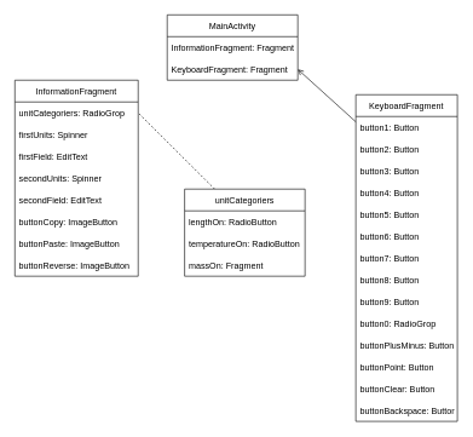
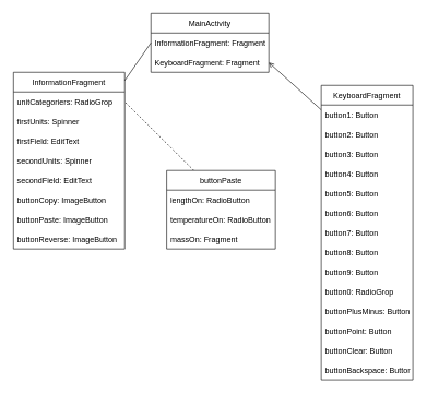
  <mxCell id="0" />
  <mxCell id="1" parent="0" />
  <mxCell id="2" value="MainActivity" style="swimlane;fontStyle=0;childLayout=stackLayout;horizontal=1;startSize=30;horizontalStack=0;resizeParent=1;resizeParentMax=0;resizeLast=0;collapsible=1;marginBottom=0;" vertex="1" parent="1"><mxGeometry x="230" y="20" width="180" height="90" as="geometry" /></mxCell>
  <mxCell id="3" value="InformationFragment: Fragment" style="text;strokeColor=none;fillColor=none;align=left;verticalAlign=middle;spacingLeft=4;spacingRight=4;overflow=hidden;points=[[0,0.5],[1,0.5]];portConstraint=eastwest;rotatable=0;" vertex="1" parent="2"><mxGeometry y="30" width="180" height="30" as="geometry" /></mxCell>
  <mxCell id="4" value="KeyboardFragment: Fragment" style="text;strokeColor=none;fillColor=none;align=left;verticalAlign=middle;spacingLeft=4;spacingRight=4;overflow=hidden;points=[[0,0.5],[1,0.5]];portConstraint=eastwest;rotatable=0;" vertex="1" parent="2"><mxGeometry y="60" width="180" height="30" as="geometry" /></mxCell>
  <mxCell id="5" value="InformationFragment" style="swimlane;fontStyle=0;childLayout=stackLayout;horizontal=1;startSize=30;horizontalStack=0;resizeParent=1;resizeParentMax=0;resizeLast=0;collapsible=1;marginBottom=0;" vertex="1" parent="1"><mxGeometry x="20" y="110" width="170" height="270" as="geometry" /></mxCell>
  <mxCell id="6" value="unitCategoriers: RadioGrop" style="text;strokeColor=none;fillColor=none;align=left;verticalAlign=middle;spacingLeft=4;spacingRight=4;overflow=hidden;points=[[0,0.5],[1,0.5]];portConstraint=eastwest;rotatable=0;" vertex="1" parent="5"><mxGeometry y="30" width="170" height="30" as="geometry" /></mxCell>
  <mxCell id="7" value="firstUnits: Spinner" style="text;strokeColor=none;fillColor=none;align=left;verticalAlign=middle;spacingLeft=4;spacingRight=4;overflow=hidden;points=[[0,0.5],[1,0.5]];portConstraint=eastwest;rotatable=0;" vertex="1" parent="5"><mxGeometry y="60" width="170" height="30" as="geometry" /></mxCell>
  <mxCell id="8" value="firstField: EditText" style="text;strokeColor=none;fillColor=none;align=left;verticalAlign=middle;spacingLeft=4;spacingRight=4;overflow=hidden;points=[[0,0.5],[1,0.5]];portConstraint=eastwest;rotatable=0;" vertex="1" parent="5"><mxGeometry y="90" width="170" height="30" as="geometry" /></mxCell>
  <mxCell id="9" value="secondUnits: Spinner" style="text;strokeColor=none;fillColor=none;align=left;verticalAlign=middle;spacingLeft=4;spacingRight=4;overflow=hidden;points=[[0,0.5],[1,0.5]];portConstraint=eastwest;rotatable=0;" vertex="1" parent="5"><mxGeometry y="120" width="170" height="30" as="geometry" /></mxCell>
  <mxCell id="10" value="secondField: EditText" style="text;strokeColor=none;fillColor=none;align=left;verticalAlign=middle;spacingLeft=4;spacingRight=4;overflow=hidden;points=[[0,0.5],[1,0.5]];portConstraint=eastwest;rotatable=0;" vertex="1" parent="5"><mxGeometry y="150" width="170" height="30" as="geometry" /></mxCell>
  <mxCell id="11" value="buttonCopy: ImageButton" style="text;strokeColor=none;fillColor=none;align=left;verticalAlign=middle;spacingLeft=4;spacingRight=4;overflow=hidden;points=[[0,0.5],[1,0.5]];portConstraint=eastwest;rotatable=0;" vertex="1" parent="5"><mxGeometry y="180" width="170" height="30" as="geometry" /></mxCell>
  <mxCell id="12" value="buttonPaste: ImageButton" style="text;strokeColor=none;fillColor=none;align=left;verticalAlign=middle;spacingLeft=4;spacingRight=4;overflow=hidden;points=[[0,0.5],[1,0.5]];portConstraint=eastwest;rotatable=0;" vertex="1" parent="5"><mxGeometry y="210" width="170" height="30" as="geometry" /></mxCell>
  <mxCell id="13" value="buttonReverse: ImageButton" style="text;strokeColor=none;fillColor=none;align=left;verticalAlign=middle;spacingLeft=4;spacingRight=4;overflow=hidden;points=[[0,0.5],[1,0.5]];portConstraint=eastwest;rotatable=0;" vertex="1" parent="5"><mxGeometry y="240" width="170" height="30" as="geometry" /></mxCell>
  <mxCell id="14" value="KeyboardFragment" style="swimlane;fontStyle=0;childLayout=stackLayout;horizontal=1;startSize=30;horizontalStack=0;resizeParent=1;resizeParentMax=0;resizeLast=0;collapsible=1;marginBottom=0;" vertex="1" parent="1"><mxGeometry x="490" y="130" width="140" height="450" as="geometry" /></mxCell>
  <mxCell id="15" value="button1: Button" style="text;strokeColor=none;fillColor=none;align=left;verticalAlign=middle;spacingLeft=4;spacingRight=4;overflow=hidden;points=[[0,0.5],[1,0.5]];portConstraint=eastwest;rotatable=0;" vertex="1" parent="14"><mxGeometry y="30" width="140" height="30" as="geometry" /></mxCell>
  <mxCell id="16" value="button2: Button" style="text;strokeColor=none;fillColor=none;align=left;verticalAlign=middle;spacingLeft=4;spacingRight=4;overflow=hidden;points=[[0,0.5],[1,0.5]];portConstraint=eastwest;rotatable=0;" vertex="1" parent="14"><mxGeometry y="60" width="140" height="30" as="geometry" /></mxCell>
  <mxCell id="17" value="button3: Button" style="text;strokeColor=none;fillColor=none;align=left;verticalAlign=middle;spacingLeft=4;spacingRight=4;overflow=hidden;points=[[0,0.5],[1,0.5]];portConstraint=eastwest;rotatable=0;" vertex="1" parent="14"><mxGeometry y="90" width="140" height="30" as="geometry" /></mxCell>
  <mxCell id="18" value="button4: Button" style="text;strokeColor=none;fillColor=none;align=left;verticalAlign=middle;spacingLeft=4;spacingRight=4;overflow=hidden;points=[[0,0.5],[1,0.5]];portConstraint=eastwest;rotatable=0;" vertex="1" parent="14"><mxGeometry y="120" width="140" height="30" as="geometry" /></mxCell>
  <mxCell id="19" value="button5: Button" style="text;strokeColor=none;fillColor=none;align=left;verticalAlign=middle;spacingLeft=4;spacingRight=4;overflow=hidden;points=[[0,0.5],[1,0.5]];portConstraint=eastwest;rotatable=0;" vertex="1" parent="14"><mxGeometry y="150" width="140" height="30" as="geometry" /></mxCell>
  <mxCell id="20" value="button6: Button" style="text;strokeColor=none;fillColor=none;align=left;verticalAlign=middle;spacingLeft=4;spacingRight=4;overflow=hidden;points=[[0,0.5],[1,0.5]];portConstraint=eastwest;rotatable=0;" vertex="1" parent="14"><mxGeometry y="180" width="140" height="30" as="geometry" /></mxCell>
  <mxCell id="21" value="button7: Button" style="text;strokeColor=none;fillColor=none;align=left;verticalAlign=middle;spacingLeft=4;spacingRight=4;overflow=hidden;points=[[0,0.5],[1,0.5]];portConstraint=eastwest;rotatable=0;" vertex="1" parent="14"><mxGeometry y="210" width="140" height="30" as="geometry" /></mxCell>
  <mxCell id="22" value="button8: Button" style="text;strokeColor=none;fillColor=none;align=left;verticalAlign=middle;spacingLeft=4;spacingRight=4;overflow=hidden;points=[[0,0.5],[1,0.5]];portConstraint=eastwest;rotatable=0;" vertex="1" parent="14"><mxGeometry y="240" width="140" height="30" as="geometry" /></mxCell>
  <mxCell id="23" value="button9: Button" style="text;strokeColor=none;fillColor=none;align=left;verticalAlign=middle;spacingLeft=4;spacingRight=4;overflow=hidden;points=[[0,0.5],[1,0.5]];portConstraint=eastwest;rotatable=0;" vertex="1" parent="14"><mxGeometry y="270" width="140" height="30" as="geometry" /></mxCell>
  <mxCell id="24" value="button0: RadioGrop" style="text;strokeColor=none;fillColor=none;align=left;verticalAlign=middle;spacingLeft=4;spacingRight=4;overflow=hidden;points=[[0,0.5],[1,0.5]];portConstraint=eastwest;rotatable=0;" vertex="1" parent="14"><mxGeometry y="300" width="140" height="30" as="geometry" /></mxCell>
  <mxCell id="25" value="buttonPlusMinus: Button" style="text;strokeColor=none;fillColor=none;align=left;verticalAlign=middle;spacingLeft=4;spacingRight=4;overflow=hidden;points=[[0,0.5],[1,0.5]];portConstraint=eastwest;rotatable=0;" vertex="1" parent="14"><mxGeometry y="330" width="140" height="30" as="geometry" /></mxCell>
  <mxCell id="26" value="buttonPoint: Button" style="text;strokeColor=none;fillColor=none;align=left;verticalAlign=middle;spacingLeft=4;spacingRight=4;overflow=hidden;points=[[0,0.5],[1,0.5]];portConstraint=eastwest;rotatable=0;" vertex="1" parent="14"><mxGeometry y="360" width="140" height="30" as="geometry" /></mxCell>
  <mxCell id="27" value="buttonClear: Button" style="text;strokeColor=none;fillColor=none;align=left;verticalAlign=middle;spacingLeft=4;spacingRight=4;overflow=hidden;points=[[0,0.5],[1,0.5]];portConstraint=eastwest;rotatable=0;" vertex="1" parent="14"><mxGeometry y="390" width="140" height="30" as="geometry" /></mxCell>
  <mxCell id="28" value="buttonBackspace: Button" style="text;strokeColor=none;fillColor=none;align=left;verticalAlign=middle;spacingLeft=4;spacingRight=4;overflow=hidden;points=[[0,0.5],[1,0.5]];portConstraint=eastwest;rotatable=0;" vertex="1" parent="14"><mxGeometry y="420" width="140" height="30" as="geometry" /></mxCell>
+ <mxCell id="29" value="" style="endArrow=none;html=1;rounded=0;entryX=0;entryY=0.5;entryDx=0;entryDy=0;" edge="1" parent="1" source="5" target="3"><mxGeometry width="50" height="50" relative="1" as="geometry"><mxPoint x="300" y="310" as="sourcePoint" /><mxPoint x="350" y="260" as="targetPoint" /></mxGeometry></mxCell>
  <mxCell id="30" value="" style="endArrow=open;html=1;rounded=0;entryX=1;entryY=0.5;entryDx=0;entryDy=0;exitX=0;exitY=0.083;exitDx=0;exitDy=0;exitPerimeter=0;" edge="1" parent="1" source="14" target="4"><mxGeometry width="50" height="50" relative="1" as="geometry"><mxPoint x="320" y="200" as="sourcePoint" /><mxPoint x="370" y="150" as="targetPoint" /></mxGeometry></mxCell>
  <mxCell id="31" value="" style="endArrow=none;html=1;rounded=0;entryX=1;entryY=0.5;entryDx=0;entryDy=0;exitX=0.25;exitY=0;exitDx=0;exitDy=0;dashed=1;" edge="1" parent="1" source="32" target="6"><mxGeometry width="50" height="50" relative="1" as="geometry"><mxPoint x="260" y="260" as="sourcePoint" /><mxPoint x="350" y="260" as="targetPoint" /></mxGeometry></mxCell>
- <mxCell id="32" value="unitCategoriers" style="swimlane;fontStyle=0;childLayout=stackLayout;horizontal=1;startSize=30;horizontalStack=0;resizeParent=1;resizeParentMax=0;resizeLast=0;collapsible=1;marginBottom=0;" vertex="1" parent="1"><mxGeometry x="254" y="260" width="166" height="120" as="geometry" /></mxCell>
+ <mxCell id="32" value="buttonPaste" style="swimlane;fontStyle=0;childLayout=stackLayout;horizontal=1;startSize=30;horizontalStack=0;resizeParent=1;resizeParentMax=0;resizeLast=0;collapsible=1;marginBottom=0;" vertex="1" parent="1"><mxGeometry x="254" y="260" width="166" height="120" as="geometry" /></mxCell>
  <mxCell id="33" value="lengthOn: RadioButton" style="text;strokeColor=none;fillColor=none;align=left;verticalAlign=middle;spacingLeft=4;spacingRight=4;overflow=hidden;points=[[0,0.5],[1,0.5]];portConstraint=eastwest;rotatable=0;" vertex="1" parent="32"><mxGeometry y="30" width="166" height="30" as="geometry" /></mxCell>
  <mxCell id="34" value="temperatureOn: RadioButton" style="text;strokeColor=none;fillColor=none;align=left;verticalAlign=middle;spacingLeft=4;spacingRight=4;overflow=hidden;points=[[0,0.5],[1,0.5]];portConstraint=eastwest;rotatable=0;" vertex="1" parent="32"><mxGeometry y="60" width="166" height="30" as="geometry" /></mxCell>
  <mxCell id="35" value="massOn: Fragment" style="text;strokeColor=none;fillColor=none;align=left;verticalAlign=middle;spacingLeft=4;spacingRight=4;overflow=hidden;points=[[0,0.5],[1,0.5]];portConstraint=eastwest;rotatable=0;" vertex="1" parent="32"><mxGeometry y="90" width="166" height="30" as="geometry" /></mxCell>
